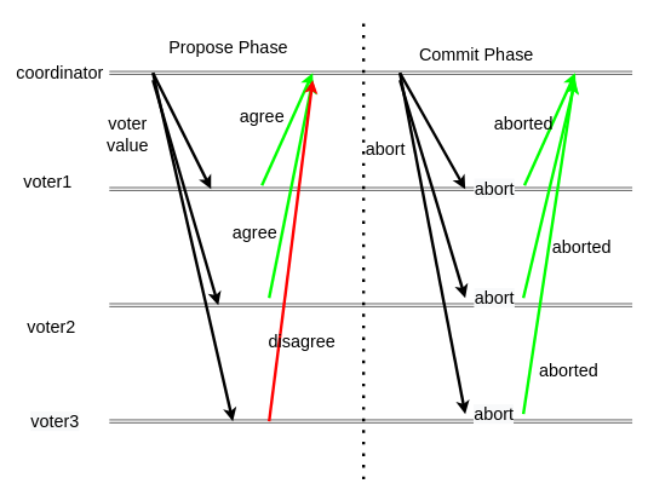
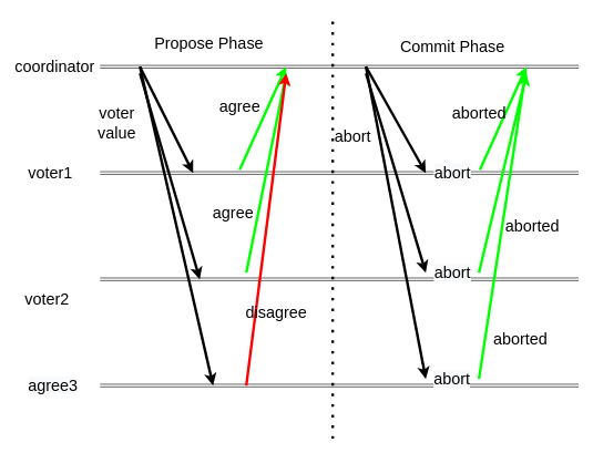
  <mxCell id="0" />
  <mxCell id="1" parent="0" />
  <mxCell id="2" value="" style="shape=link;html=1;rounded=0;" edge="1" parent="1"><mxGeometry width="100" relative="1" as="geometry"><mxPoint x="150" y="100" as="sourcePoint" /><mxPoint x="870" y="100" as="targetPoint" /></mxGeometry></mxCell>
  <mxCell id="3" value="" style="shape=link;html=1;rounded=0;" edge="1" parent="1"><mxGeometry width="100" relative="1" as="geometry"><mxPoint x="150" y="260" as="sourcePoint" /><mxPoint x="870" y="260" as="targetPoint" /></mxGeometry></mxCell>
  <mxCell id="4" value="&lt;span style=&quot;background-color: rgb(248, 249, 250);&quot;&gt;&lt;font style=&quot;font-size: 24px;&quot;&gt;abort&lt;/font&gt;&lt;/span&gt;" style="edgeLabel;html=1;align=center;verticalAlign=middle;resizable=0;points=[];fontSize=24;" vertex="1" connectable="0" parent="3"><mxGeometry x="0.375" y="1" relative="1" as="geometry"><mxPoint x="34" as="offset" /></mxGeometry></mxCell>
  <mxCell id="5" value="" style="shape=link;html=1;rounded=0;" edge="1" parent="1"><mxGeometry width="100" relative="1" as="geometry"><mxPoint x="150" y="420" as="sourcePoint" /><mxPoint x="870" y="420" as="targetPoint" /></mxGeometry></mxCell>
  <mxCell id="6" value="&lt;span style=&quot;background-color: rgb(248, 249, 250);&quot;&gt;abort&lt;/span&gt;" style="edgeLabel;html=1;align=center;verticalAlign=middle;resizable=0;points=[];fontSize=24;" vertex="1" connectable="0" parent="5"><mxGeometry x="0.45" y="6" relative="1" as="geometry"><mxPoint x="7" y="-4" as="offset" /></mxGeometry></mxCell>
  <mxCell id="7" value="" style="shape=link;html=1;rounded=0;" edge="1" parent="1"><mxGeometry width="100" relative="1" as="geometry"><mxPoint x="150" y="580" as="sourcePoint" /><mxPoint x="870" y="580" as="targetPoint" /></mxGeometry></mxCell>
  <mxCell id="8" value="&lt;span style=&quot;background-color: rgb(248, 249, 250);&quot;&gt;abort&lt;/span&gt;" style="edgeLabel;html=1;align=center;verticalAlign=middle;resizable=0;points=[];fontSize=24;" vertex="1" connectable="0" parent="7"><mxGeometry x="0.482" y="6" relative="1" as="geometry"><mxPoint x="-6" y="-4" as="offset" /></mxGeometry></mxCell>
  <mxCell id="9" value="" style="endArrow=none;dashed=1;html=1;dashPattern=1 3;strokeWidth=4;rounded=0;" edge="1" parent="1"><mxGeometry width="50" height="50" relative="1" as="geometry"><mxPoint x="500" y="660" as="sourcePoint" /><mxPoint x="500" y="20" as="targetPoint" /></mxGeometry></mxCell>
  <mxCell id="10" value="&lt;font style=&quot;font-size: 24px;&quot;&gt;Propose Phase&lt;/font&gt;" style="text;whiteSpace=wrap;html=1;" vertex="1" parent="1"><mxGeometry x="230" y="45" width="190" height="50" as="geometry" /></mxCell>
- <mxCell id="11" value="&lt;span style=&quot;text-align: left;&quot;&gt;&lt;font style=&quot;font-size: 24px;&quot;&gt;Commit Phase&lt;/font&gt;&lt;/span&gt;" style="text;html=1;align=center;verticalAlign=middle;resizable=0;points=[];autosize=1;strokeColor=none;fillColor=none;" vertex="1" parent="1"><mxGeometry x="565" y="55" width="180" height="40" as="geometry" /></mxCell>
- <mxCell id="12" value="&lt;div&gt;voter1&lt;/div&gt;&lt;div&gt;&lt;br&gt;&lt;/div&gt;" style="text;html=1;align=center;verticalAlign=middle;resizable=0;points=[];autosize=1;strokeColor=none;fillColor=none;fontSize=24;" vertex="1" parent="1"><mxGeometry x="20" y="230" width="90" height="70" as="geometry" /></mxCell>
+ <mxCell id="11" value="&lt;span style=&quot;text-align: left;&quot;&gt;&lt;font style=&quot;font-size: 24px;&quot;&gt;Commit Phase&lt;/font&gt;&lt;/span&gt;" style="text;html=1;align=center;verticalAlign=middle;resizable=0;points=[];autosize=1;strokeColor=none;fillColor=none;" vertex="1" parent="1"><mxGeometry x="590" y="50" width="180" height="40" as="geometry" /></mxCell>
+ <mxCell id="12" value="&lt;div&gt;voter1&lt;/div&gt;&lt;div&gt;&lt;br&gt;&lt;/div&gt;" style="text;html=1;align=center;verticalAlign=middle;resizable=0;points=[];autosize=1;strokeColor=none;fillColor=none;fontSize=24;" vertex="1" parent="1"><mxGeometry x="30" y="240" width="90" height="70" as="geometry" /></mxCell>
  <mxCell id="13" value="&lt;div&gt;voter2&lt;/div&gt;&lt;div&gt;&lt;br&gt;&lt;/div&gt;&lt;div&gt;&lt;br&gt;&lt;/div&gt;" style="text;html=1;align=center;verticalAlign=middle;resizable=0;points=[];autosize=1;strokeColor=none;fillColor=none;fontSize=24;" vertex="1" parent="1"><mxGeometry x="25" y="430" width="90" height="100" as="geometry" /></mxCell>
- <mxCell id="14" value="&lt;span style=&quot;color: rgb(0, 0, 0); font-family: Helvetica; font-size: 24px; font-style: normal; font-variant-ligatures: normal; font-variant-caps: normal; font-weight: 400; letter-spacing: normal; orphans: 2; text-align: center; text-indent: 0px; text-transform: none; widows: 2; word-spacing: 0px; -webkit-text-stroke-width: 0px; background-color: rgb(248, 249, 250); text-decoration-thickness: initial; text-decoration-style: initial; text-decoration-color: initial; float: none; display: inline !important;&quot;&gt;voter3&lt;/span&gt;" style="text;whiteSpace=wrap;html=1;fontSize=24;" vertex="1" parent="1"><mxGeometry x="40" y="560" width="100" height="50" as="geometry" /></mxCell>
+ <mxCell id="14" value="&lt;span style=&quot;color: rgb(0, 0, 0); font-family: Helvetica; font-size: 24px; font-style: normal; font-variant-ligatures: normal; font-variant-caps: normal; font-weight: 400; letter-spacing: normal; orphans: 2; text-align: center; text-indent: 0px; text-transform: none; widows: 2; word-spacing: 0px; -webkit-text-stroke-width: 0px; background-color: rgb(248, 249, 250); text-decoration-thickness: initial; text-decoration-style: initial; text-decoration-color: initial; float: none; display: inline !important;&quot;&gt;agree3&lt;/span&gt;" style="text;whiteSpace=wrap;html=1;fontSize=24;" vertex="1" parent="1"><mxGeometry x="40" y="560" width="100" height="50" as="geometry" /></mxCell>
  <mxCell id="15" value="&lt;div&gt;voter&lt;/div&gt;&lt;div&gt;value&lt;/div&gt;&lt;div&gt;&lt;br&gt;&lt;/div&gt;" style="text;html=1;align=center;verticalAlign=middle;resizable=0;points=[];autosize=1;strokeColor=none;fillColor=none;fontSize=24;" vertex="1" parent="1"><mxGeometry x="120" y="150" width="110" height="100" as="geometry" /></mxCell>
  <mxCell id="16" value="" style="endArrow=classic;html=1;rounded=0;strokeWidth=4;fontSize=24;" edge="1" parent="1"><mxGeometry width="50" height="50" relative="1" as="geometry"><mxPoint x="210" y="100" as="sourcePoint" /><mxPoint x="290" y="260" as="targetPoint" /></mxGeometry></mxCell>
  <mxCell id="17" value="" style="endArrow=classic;html=1;rounded=0;strokeWidth=4;fontSize=24;" edge="1" parent="1"><mxGeometry width="50" height="50" relative="1" as="geometry"><mxPoint x="210" y="110" as="sourcePoint" /><mxPoint x="300" y="420" as="targetPoint" /></mxGeometry></mxCell>
  <mxCell id="18" value="" style="endArrow=classic;html=1;rounded=0;strokeWidth=4;fontSize=24;" edge="1" parent="1"><mxGeometry width="50" height="50" relative="1" as="geometry"><mxPoint x="210" y="100" as="sourcePoint" /><mxPoint x="320" y="580" as="targetPoint" /></mxGeometry></mxCell>
  <mxCell id="19" value="" style="endArrow=classic;html=1;rounded=0;strokeWidth=4;fontSize=24;strokeColor=#00FF00;" edge="1" parent="1"><mxGeometry width="50" height="50" relative="1" as="geometry"><mxPoint x="360" y="255" as="sourcePoint" /><mxPoint x="430" y="100" as="targetPoint" /></mxGeometry></mxCell>
  <mxCell id="20" value="" style="endArrow=classic;html=1;rounded=0;strokeWidth=4;fontSize=24;strokeColor=#00FF00;" edge="1" parent="1"><mxGeometry width="50" height="50" relative="1" as="geometry"><mxPoint x="370" y="410" as="sourcePoint" /><mxPoint x="430" y="110" as="targetPoint" /></mxGeometry></mxCell>
  <mxCell id="21" value="" style="endArrow=classic;html=1;rounded=0;strokeWidth=4;fontSize=24;strokeColor=#FF0000;" edge="1" parent="1"><mxGeometry width="50" height="50" relative="1" as="geometry"><mxPoint x="370" y="580" as="sourcePoint" /><mxPoint x="430" y="110" as="targetPoint" /></mxGeometry></mxCell>
  <mxCell id="22" value="agree" style="text;html=1;align=center;verticalAlign=middle;resizable=0;points=[];autosize=1;strokeColor=none;fillColor=none;fontSize=24;" vertex="1" parent="1"><mxGeometry x="320" y="140" width="80" height="40" as="geometry" /></mxCell>
  <mxCell id="23" value="" style="endArrow=classic;html=1;rounded=0;strokeWidth=4;fontSize=24;" edge="1" parent="1"><mxGeometry width="50" height="50" relative="1" as="geometry"><mxPoint x="550" y="100" as="sourcePoint" /><mxPoint x="640" y="260" as="targetPoint" /></mxGeometry></mxCell>
  <mxCell id="24" value="" style="endArrow=classic;html=1;rounded=0;strokeWidth=4;fontSize=24;" edge="1" parent="1"><mxGeometry width="50" height="50" relative="1" as="geometry"><mxPoint x="550" y="110" as="sourcePoint" /><mxPoint x="640" y="410" as="targetPoint" /></mxGeometry></mxCell>
  <mxCell id="25" value="" style="endArrow=classic;html=1;rounded=0;strokeWidth=4;fontSize=24;" edge="1" parent="1"><mxGeometry width="50" height="50" relative="1" as="geometry"><mxPoint x="550" y="100" as="sourcePoint" /><mxPoint x="640" y="570" as="targetPoint" /></mxGeometry></mxCell>
  <mxCell id="26" value="&lt;font style=&quot;font-size: 24px;&quot;&gt;abort&lt;/font&gt;" style="text;html=1;align=center;verticalAlign=middle;resizable=0;points=[];autosize=1;strokeColor=none;fillColor=none;fontSize=24;" vertex="1" parent="1"><mxGeometry x="490" y="185" width="80" height="40" as="geometry" /></mxCell>
  <mxCell id="27" value="" style="endArrow=classic;html=1;rounded=0;strokeWidth=4;fontSize=24;strokeColor=#00FF00;" edge="1" parent="1"><mxGeometry width="50" height="50" relative="1" as="geometry"><mxPoint x="721.5" y="255" as="sourcePoint" /><mxPoint x="791.5" y="100" as="targetPoint" /></mxGeometry></mxCell>
  <mxCell id="28" value="" style="endArrow=classic;html=1;rounded=0;strokeWidth=4;fontSize=24;strokeColor=#00FF00;" edge="1" parent="1"><mxGeometry width="50" height="50" relative="1" as="geometry"><mxPoint x="720" y="410" as="sourcePoint" /><mxPoint x="791.5" y="110" as="targetPoint" /></mxGeometry></mxCell>
  <mxCell id="29" value="" style="endArrow=classic;html=1;rounded=0;strokeWidth=4;fontSize=24;strokeColor=#00FF00;" edge="1" parent="1"><mxGeometry width="50" height="50" relative="1" as="geometry"><mxPoint x="720" y="570" as="sourcePoint" /><mxPoint x="790" y="110" as="targetPoint" /></mxGeometry></mxCell>
  <mxCell id="30" value="&lt;span style=&quot;font-size: 24px;&quot;&gt;aborted&lt;/span&gt;" style="text;html=1;align=center;verticalAlign=middle;resizable=0;points=[];autosize=1;strokeColor=none;fillColor=none;fontSize=18;" vertex="1" parent="1"><mxGeometry x="670" y="150" width="100" height="40" as="geometry" /></mxCell>
  <mxCell id="31" value="&lt;span style=&quot;font-size: 24px;&quot;&gt;aborted&lt;/span&gt;" style="text;html=1;align=center;verticalAlign=middle;resizable=0;points=[];autosize=1;strokeColor=none;fillColor=none;fontSize=18;" vertex="1" parent="1"><mxGeometry x="750" y="320" width="100" height="40" as="geometry" /></mxCell>
  <mxCell id="32" value="&lt;span style=&quot;font-size: 24px; text-align: center;&quot;&gt;aborted&lt;/span&gt;" style="text;whiteSpace=wrap;html=1;fontSize=18;" vertex="1" parent="1"><mxGeometry x="740" y="490" width="110" height="50" as="geometry" /></mxCell>
  <mxCell id="33" value="&lt;font style=&quot;font-size: 24px;&quot;&gt;coordinator&lt;/font&gt;" style="text;whiteSpace=wrap;html=1;" vertex="1" parent="1"><mxGeometry x="20" y="80" width="90" height="40" as="geometry" /></mxCell>
  <mxCell id="34" value="agree" style="text;html=1;align=center;verticalAlign=middle;resizable=0;points=[];autosize=1;strokeColor=none;fillColor=none;fontSize=24;" vertex="1" parent="1"><mxGeometry x="310" y="300" width="80" height="40" as="geometry" /></mxCell>
  <mxCell id="35" value="disagree" style="text;html=1;align=center;verticalAlign=middle;resizable=0;points=[];autosize=1;strokeColor=none;fillColor=none;fontSize=24;" vertex="1" parent="1"><mxGeometry x="355" y="450" width="120" height="40" as="geometry" /></mxCell>
